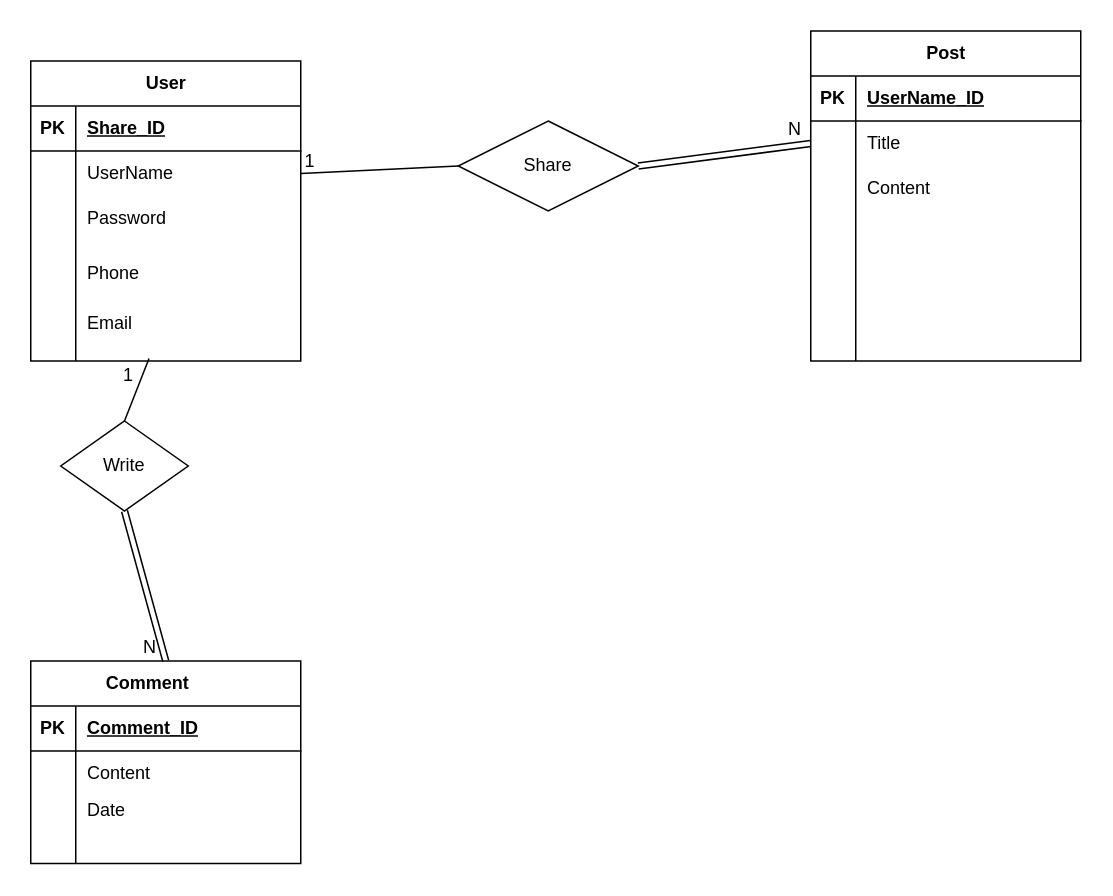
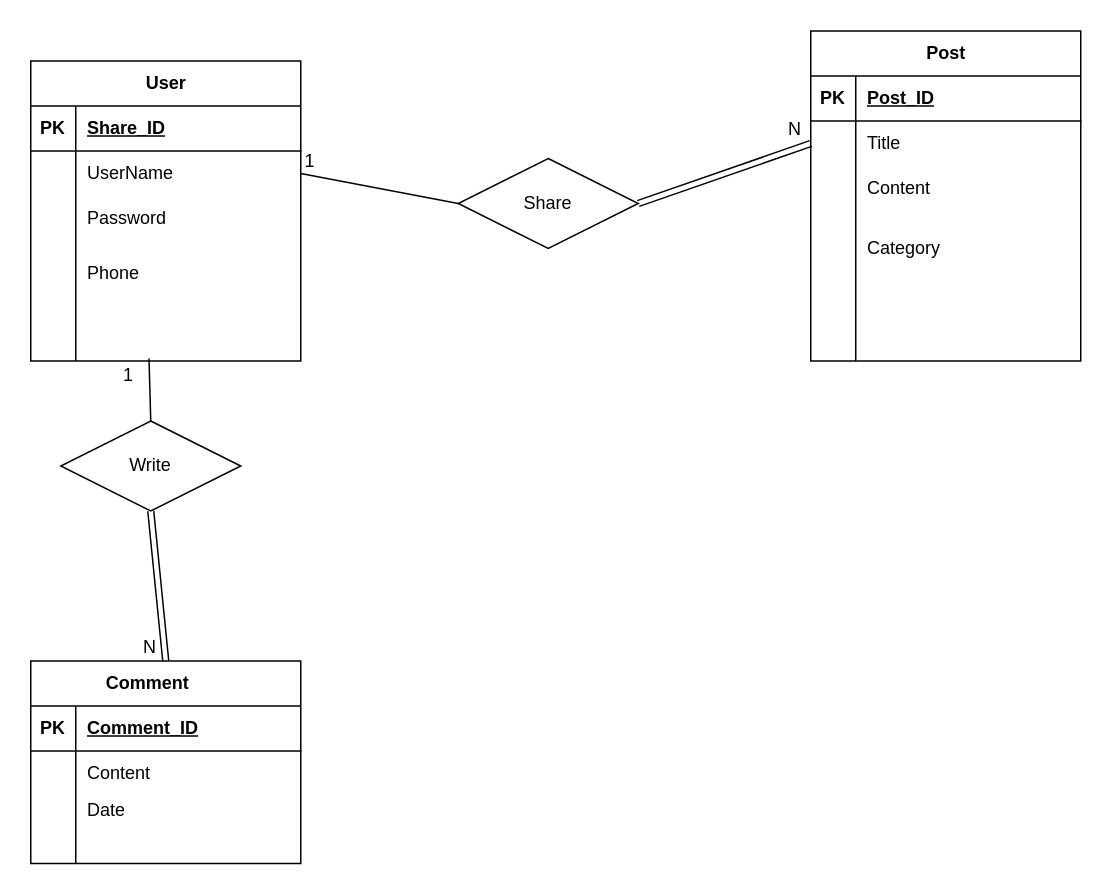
  <mxCell id="0" />
  <mxCell id="1" parent="0" />
  <mxCell id="2" value="User" style="shape=table;startSize=30;container=1;collapsible=1;childLayout=tableLayout;fixedRows=1;rowLines=0;fontStyle=1;align=center;resizeLast=1;html=1;" parent="1" vertex="1"><mxGeometry x="20" y="40" width="180" height="200" as="geometry" /></mxCell>
  <mxCell id="3" value="" style="shape=tableRow;horizontal=0;startSize=0;swimlaneHead=0;swimlaneBody=0;fillColor=none;collapsible=0;dropTarget=0;points=[[0,0.5],[1,0.5]];portConstraint=eastwest;top=0;left=0;right=0;bottom=1;" parent="2" vertex="1"><mxGeometry y="30" width="180" height="30" as="geometry" /></mxCell>
  <mxCell id="4" value="PK" style="shape=partialRectangle;connectable=0;fillColor=none;top=0;left=0;bottom=0;right=0;fontStyle=1;overflow=hidden;whiteSpace=wrap;html=1;" parent="3" vertex="1"><mxGeometry width="30" height="30" as="geometry"><mxRectangle width="30" height="30" as="alternateBounds" /></mxGeometry></mxCell>
  <mxCell id="5" value="Share_ID&lt;span style=&quot;white-space: pre;&quot;&gt;&#09;&lt;/span&gt;" style="shape=partialRectangle;connectable=0;fillColor=none;top=0;left=0;bottom=0;right=0;align=left;spacingLeft=6;fontStyle=5;overflow=hidden;whiteSpace=wrap;html=1;" parent="3" vertex="1"><mxGeometry x="30" width="150" height="30" as="geometry"><mxRectangle width="150" height="30" as="alternateBounds" /></mxGeometry></mxCell>
  <mxCell id="6" value="" style="shape=tableRow;horizontal=0;startSize=0;swimlaneHead=0;swimlaneBody=0;fillColor=none;collapsible=0;dropTarget=0;points=[[0,0.5],[1,0.5]];portConstraint=eastwest;top=0;left=0;right=0;bottom=0;" parent="2" vertex="1"><mxGeometry y="60" width="180" height="30" as="geometry" /></mxCell>
  <mxCell id="7" value="" style="shape=partialRectangle;connectable=0;fillColor=none;top=0;left=0;bottom=0;right=0;editable=1;overflow=hidden;whiteSpace=wrap;html=1;" parent="6" vertex="1"><mxGeometry width="30" height="30" as="geometry"><mxRectangle width="30" height="30" as="alternateBounds" /></mxGeometry></mxCell>
  <mxCell id="8" value="UserName&lt;span style=&quot;white-space: pre;&quot;&gt;&#09;&lt;/span&gt;" style="shape=partialRectangle;connectable=0;fillColor=none;top=0;left=0;bottom=0;right=0;align=left;spacingLeft=6;overflow=hidden;whiteSpace=wrap;html=1;" parent="6" vertex="1"><mxGeometry x="30" width="150" height="30" as="geometry"><mxRectangle width="150" height="30" as="alternateBounds" /></mxGeometry></mxCell>
  <mxCell id="9" value="" style="shape=tableRow;horizontal=0;startSize=0;swimlaneHead=0;swimlaneBody=0;fillColor=none;collapsible=0;dropTarget=0;points=[[0,0.5],[1,0.5]];portConstraint=eastwest;top=0;left=0;right=0;bottom=0;" parent="2" vertex="1"><mxGeometry y="90" width="180" height="30" as="geometry" /></mxCell>
  <mxCell id="10" value="" style="shape=partialRectangle;connectable=0;fillColor=none;top=0;left=0;bottom=0;right=0;editable=1;overflow=hidden;whiteSpace=wrap;html=1;" parent="9" vertex="1"><mxGeometry width="30" height="30" as="geometry"><mxRectangle width="30" height="30" as="alternateBounds" /></mxGeometry></mxCell>
  <mxCell id="11" value="Password" style="shape=partialRectangle;connectable=0;fillColor=none;top=0;left=0;bottom=0;right=0;align=left;spacingLeft=6;overflow=hidden;whiteSpace=wrap;html=1;" parent="9" vertex="1"><mxGeometry x="30" width="150" height="30" as="geometry"><mxRectangle width="150" height="30" as="alternateBounds" /></mxGeometry></mxCell>
  <mxCell id="12" value="" style="shape=tableRow;horizontal=0;startSize=0;swimlaneHead=0;swimlaneBody=0;fillColor=none;collapsible=0;dropTarget=0;points=[[0,0.5],[1,0.5]];portConstraint=eastwest;top=0;left=0;right=0;bottom=0;" parent="2" vertex="1"><mxGeometry y="120" width="180" height="80" as="geometry" /></mxCell>
  <mxCell id="13" value="" style="shape=partialRectangle;connectable=0;fillColor=none;top=0;left=0;bottom=0;right=0;editable=1;overflow=hidden;whiteSpace=wrap;html=1;" parent="12" vertex="1"><mxGeometry width="30" height="80" as="geometry"><mxRectangle width="30" height="80" as="alternateBounds" /></mxGeometry></mxCell>
  <mxCell id="14" value="" style="shape=partialRectangle;connectable=0;fillColor=none;top=0;left=0;bottom=0;right=0;align=left;spacingLeft=6;overflow=hidden;whiteSpace=wrap;html=1;" parent="12" vertex="1"><mxGeometry x="30" width="150" height="80" as="geometry"><mxRectangle width="150" height="80" as="alternateBounds" /></mxGeometry></mxCell>
  <mxCell id="15" value="Comment&lt;span style=&quot;white-space: pre;&quot;&gt;&#09;&lt;/span&gt;" style="shape=table;startSize=30;container=1;collapsible=1;childLayout=tableLayout;fixedRows=1;rowLines=0;fontStyle=1;align=center;resizeLast=1;html=1;" parent="1" vertex="1"><mxGeometry x="20" y="440" width="180" height="135" as="geometry" /></mxCell>
  <mxCell id="16" value="" style="shape=tableRow;horizontal=0;startSize=0;swimlaneHead=0;swimlaneBody=0;fillColor=none;collapsible=0;dropTarget=0;points=[[0,0.5],[1,0.5]];portConstraint=eastwest;top=0;left=0;right=0;bottom=1;" parent="15" vertex="1"><mxGeometry y="30" width="180" height="30" as="geometry" /></mxCell>
  <mxCell id="17" value="PK" style="shape=partialRectangle;connectable=0;fillColor=none;top=0;left=0;bottom=0;right=0;fontStyle=1;overflow=hidden;whiteSpace=wrap;html=1;" parent="16" vertex="1"><mxGeometry width="30" height="30" as="geometry"><mxRectangle width="30" height="30" as="alternateBounds" /></mxGeometry></mxCell>
  <mxCell id="18" value="Comment_ID" style="shape=partialRectangle;connectable=0;fillColor=none;top=0;left=0;bottom=0;right=0;align=left;spacingLeft=6;fontStyle=5;overflow=hidden;whiteSpace=wrap;html=1;" parent="16" vertex="1"><mxGeometry x="30" width="150" height="30" as="geometry"><mxRectangle width="150" height="30" as="alternateBounds" /></mxGeometry></mxCell>
  <mxCell id="19" value="" style="shape=tableRow;horizontal=0;startSize=0;swimlaneHead=0;swimlaneBody=0;fillColor=none;collapsible=0;dropTarget=0;points=[[0,0.5],[1,0.5]];portConstraint=eastwest;top=0;left=0;right=0;bottom=0;" parent="15" vertex="1"><mxGeometry y="60" width="180" height="30" as="geometry" /></mxCell>
  <mxCell id="20" value="" style="shape=partialRectangle;connectable=0;fillColor=none;top=0;left=0;bottom=0;right=0;editable=1;overflow=hidden;whiteSpace=wrap;html=1;" parent="19" vertex="1"><mxGeometry width="30" height="30" as="geometry"><mxRectangle width="30" height="30" as="alternateBounds" /></mxGeometry></mxCell>
  <mxCell id="21" value="Content" style="shape=partialRectangle;connectable=0;fillColor=none;top=0;left=0;bottom=0;right=0;align=left;spacingLeft=6;overflow=hidden;whiteSpace=wrap;html=1;" parent="19" vertex="1"><mxGeometry x="30" width="150" height="30" as="geometry"><mxRectangle width="150" height="30" as="alternateBounds" /></mxGeometry></mxCell>
  <mxCell id="22" value="" style="shape=tableRow;horizontal=0;startSize=0;swimlaneHead=0;swimlaneBody=0;fillColor=none;collapsible=0;dropTarget=0;points=[[0,0.5],[1,0.5]];portConstraint=eastwest;top=0;left=0;right=0;bottom=0;" parent="15" vertex="1"><mxGeometry y="90" width="180" height="20" as="geometry" /></mxCell>
  <mxCell id="23" value="" style="shape=partialRectangle;connectable=0;fillColor=none;top=0;left=0;bottom=0;right=0;editable=1;overflow=hidden;whiteSpace=wrap;html=1;" parent="22" vertex="1"><mxGeometry width="30" height="20" as="geometry"><mxRectangle width="30" height="20" as="alternateBounds" /></mxGeometry></mxCell>
  <mxCell id="24" value="Date" style="shape=partialRectangle;connectable=0;fillColor=none;top=0;left=0;bottom=0;right=0;align=left;spacingLeft=6;overflow=hidden;whiteSpace=wrap;html=1;" parent="22" vertex="1"><mxGeometry x="30" width="150" height="20" as="geometry"><mxRectangle width="150" height="20" as="alternateBounds" /></mxGeometry></mxCell>
  <mxCell id="25" value="" style="shape=tableRow;horizontal=0;startSize=0;swimlaneHead=0;swimlaneBody=0;fillColor=none;collapsible=0;dropTarget=0;points=[[0,0.5],[1,0.5]];portConstraint=eastwest;top=0;left=0;right=0;bottom=0;" parent="15" vertex="1"><mxGeometry y="110" width="180" height="25" as="geometry" /></mxCell>
  <mxCell id="26" value="" style="shape=partialRectangle;connectable=0;fillColor=none;top=0;left=0;bottom=0;right=0;editable=1;overflow=hidden;whiteSpace=wrap;html=1;" parent="25" vertex="1"><mxGeometry width="30" height="25" as="geometry"><mxRectangle width="30" height="25" as="alternateBounds" /></mxGeometry></mxCell>
  <mxCell id="27" value="" style="shape=partialRectangle;connectable=0;fillColor=none;top=0;left=0;bottom=0;right=0;align=left;spacingLeft=6;overflow=hidden;whiteSpace=wrap;html=1;" parent="25" vertex="1"><mxGeometry x="30" width="150" height="25" as="geometry"><mxRectangle width="150" height="25" as="alternateBounds" /></mxGeometry></mxCell>
  <mxCell id="28" value="Post" style="shape=table;startSize=30;container=1;collapsible=1;childLayout=tableLayout;fixedRows=1;rowLines=0;fontStyle=1;align=center;resizeLast=1;html=1;" parent="1" vertex="1"><mxGeometry x="540" y="20" width="180" height="220" as="geometry" /></mxCell>
  <mxCell id="29" value="" style="shape=tableRow;horizontal=0;startSize=0;swimlaneHead=0;swimlaneBody=0;fillColor=none;collapsible=0;dropTarget=0;points=[[0,0.5],[1,0.5]];portConstraint=eastwest;top=0;left=0;right=0;bottom=1;" parent="28" vertex="1"><mxGeometry y="30" width="180" height="30" as="geometry" /></mxCell>
  <mxCell id="30" value="PK" style="shape=partialRectangle;connectable=0;fillColor=none;top=0;left=0;bottom=0;right=0;fontStyle=1;overflow=hidden;whiteSpace=wrap;html=1;" parent="29" vertex="1"><mxGeometry width="30" height="30" as="geometry"><mxRectangle width="30" height="30" as="alternateBounds" /></mxGeometry></mxCell>
- <mxCell id="31" value="UserName_ID" style="shape=partialRectangle;connectable=0;fillColor=none;top=0;left=0;bottom=0;right=0;align=left;spacingLeft=6;fontStyle=5;overflow=hidden;whiteSpace=wrap;html=1;" parent="29" vertex="1"><mxGeometry x="30" width="150" height="30" as="geometry"><mxRectangle width="150" height="30" as="alternateBounds" /></mxGeometry></mxCell>
+ <mxCell id="31" value="Post_ID" style="shape=partialRectangle;connectable=0;fillColor=none;top=0;left=0;bottom=0;right=0;align=left;spacingLeft=6;fontStyle=5;overflow=hidden;whiteSpace=wrap;html=1;" parent="29" vertex="1"><mxGeometry x="30" width="150" height="30" as="geometry"><mxRectangle width="150" height="30" as="alternateBounds" /></mxGeometry></mxCell>
  <mxCell id="32" value="" style="shape=tableRow;horizontal=0;startSize=0;swimlaneHead=0;swimlaneBody=0;fillColor=none;collapsible=0;dropTarget=0;points=[[0,0.5],[1,0.5]];portConstraint=eastwest;top=0;left=0;right=0;bottom=0;" parent="28" vertex="1"><mxGeometry y="60" width="180" height="30" as="geometry" /></mxCell>
  <mxCell id="33" value="" style="shape=partialRectangle;connectable=0;fillColor=none;top=0;left=0;bottom=0;right=0;editable=1;overflow=hidden;whiteSpace=wrap;html=1;" parent="32" vertex="1"><mxGeometry width="30" height="30" as="geometry"><mxRectangle width="30" height="30" as="alternateBounds" /></mxGeometry></mxCell>
  <mxCell id="34" value="Title&lt;span style=&quot;white-space: pre;&quot;&gt;&#09;&lt;/span&gt;" style="shape=partialRectangle;connectable=0;fillColor=none;top=0;left=0;bottom=0;right=0;align=left;spacingLeft=6;overflow=hidden;whiteSpace=wrap;html=1;" parent="32" vertex="1"><mxGeometry x="30" width="150" height="30" as="geometry"><mxRectangle width="150" height="30" as="alternateBounds" /></mxGeometry></mxCell>
  <mxCell id="35" value="" style="shape=tableRow;horizontal=0;startSize=0;swimlaneHead=0;swimlaneBody=0;fillColor=none;collapsible=0;dropTarget=0;points=[[0,0.5],[1,0.5]];portConstraint=eastwest;top=0;left=0;right=0;bottom=0;" parent="28" vertex="1"><mxGeometry y="90" width="180" height="30" as="geometry" /></mxCell>
  <mxCell id="36" value="" style="shape=partialRectangle;connectable=0;fillColor=none;top=0;left=0;bottom=0;right=0;editable=1;overflow=hidden;whiteSpace=wrap;html=1;" parent="35" vertex="1"><mxGeometry width="30" height="30" as="geometry"><mxRectangle width="30" height="30" as="alternateBounds" /></mxGeometry></mxCell>
  <mxCell id="37" value="Content" style="shape=partialRectangle;connectable=0;fillColor=none;top=0;left=0;bottom=0;right=0;align=left;spacingLeft=6;overflow=hidden;whiteSpace=wrap;html=1;" parent="35" vertex="1"><mxGeometry x="30" width="150" height="30" as="geometry"><mxRectangle width="150" height="30" as="alternateBounds" /></mxGeometry></mxCell>
  <mxCell id="38" value="" style="shape=tableRow;horizontal=0;startSize=0;swimlaneHead=0;swimlaneBody=0;fillColor=none;collapsible=0;dropTarget=0;points=[[0,0.5],[1,0.5]];portConstraint=eastwest;top=0;left=0;right=0;bottom=0;" parent="28" vertex="1"><mxGeometry y="120" width="180" height="100" as="geometry" /></mxCell>
  <mxCell id="39" value="" style="shape=partialRectangle;connectable=0;fillColor=none;top=0;left=0;bottom=0;right=0;editable=1;overflow=hidden;whiteSpace=wrap;html=1;" parent="38" vertex="1"><mxGeometry width="30" height="100" as="geometry"><mxRectangle width="30" height="100" as="alternateBounds" /></mxGeometry></mxCell>
  <mxCell id="40" value="" style="shape=partialRectangle;connectable=0;fillColor=none;top=0;left=0;bottom=0;right=0;align=left;spacingLeft=6;overflow=hidden;whiteSpace=wrap;html=1;" parent="38" vertex="1"><mxGeometry x="30" width="150" height="100" as="geometry"><mxRectangle width="150" height="100" as="alternateBounds" /></mxGeometry></mxCell>
- <mxCell id="41" value="Write" style="shape=rhombus;perimeter=rhombusPerimeter;whiteSpace=wrap;html=1;align=center;" parent="1" vertex="1"><mxGeometry x="40" y="280" width="85" height="60" as="geometry" /></mxCell>
+ <mxCell id="41" value="Write" style="shape=rhombus;perimeter=rhombusPerimeter;whiteSpace=wrap;html=1;align=center;" parent="1" vertex="1"><mxGeometry x="40" y="280" width="120" height="60" as="geometry" /></mxCell>
  <mxCell id="42" value="" style="endArrow=none;html=1;rounded=0;exitX=0.438;exitY=0.98;exitDx=0;exitDy=0;exitPerimeter=0;entryX=0.5;entryY=0;entryDx=0;entryDy=0;" parent="1" source="12" target="41" edge="1"><mxGeometry relative="1" as="geometry"><mxPoint x="60" y="240" as="sourcePoint" /><mxPoint x="220" y="240" as="targetPoint" /></mxGeometry></mxCell>
  <mxCell id="43" value="1" style="resizable=0;html=1;whiteSpace=wrap;align=left;verticalAlign=bottom;" parent="42" connectable="0" vertex="1"><mxGeometry x="-1" relative="1" as="geometry"><mxPoint x="-19" y="20" as="offset" /></mxGeometry></mxCell>
  <mxCell id="44" value="" style="shape=link;html=1;rounded=0;exitX=0.5;exitY=1;exitDx=0;exitDy=0;entryX=0.5;entryY=0;entryDx=0;entryDy=0;" parent="1" source="41" target="15" edge="1"><mxGeometry relative="1" as="geometry"><mxPoint x="110" y="384.5" as="sourcePoint" /><mxPoint x="270" y="384.5" as="targetPoint" /></mxGeometry></mxCell>
  <mxCell id="45" value="N" style="resizable=0;html=1;whiteSpace=wrap;align=right;verticalAlign=bottom;" parent="44" connectable="0" vertex="1"><mxGeometry x="1" relative="1" as="geometry"><mxPoint x="-5" y="-1" as="offset" /></mxGeometry></mxCell>
- <mxCell id="46" value="Share" style="shape=rhombus;perimeter=rhombusPerimeter;whiteSpace=wrap;html=1;align=center;" parent="1" vertex="1"><mxGeometry x="305" y="80" width="120" height="60" as="geometry" /></mxCell>
+ <mxCell id="46" value="Share" style="shape=rhombus;perimeter=rhombusPerimeter;whiteSpace=wrap;html=1;align=center;" parent="1" vertex="1"><mxGeometry x="305" y="105" width="120" height="60" as="geometry" /></mxCell>
  <mxCell id="47" value="" style="endArrow=none;html=1;rounded=0;exitX=1;exitY=0.5;exitDx=0;exitDy=0;entryX=0;entryY=0.5;entryDx=0;entryDy=0;" parent="1" source="6" target="46" edge="1"><mxGeometry relative="1" as="geometry"><mxPoint x="240" y="130" as="sourcePoint" /><mxPoint x="241" y="230" as="targetPoint" /></mxGeometry></mxCell>
  <mxCell id="48" value="1" style="resizable=0;html=1;whiteSpace=wrap;align=left;verticalAlign=bottom;" parent="47" connectable="0" vertex="1"><mxGeometry x="-1" relative="1" as="geometry"><mxPoint x="1" as="offset" /></mxGeometry></mxCell>
  <mxCell id="49" value="" style="shape=link;html=1;rounded=0;exitX=1;exitY=0.5;exitDx=0;exitDy=0;entryX=0;entryY=0.5;entryDx=0;entryDy=0;" parent="1" source="46" target="32" edge="1"><mxGeometry relative="1" as="geometry"><mxPoint x="490" y="110" as="sourcePoint" /><mxPoint x="490" y="210" as="targetPoint" /></mxGeometry></mxCell>
  <mxCell id="50" value="N" style="resizable=0;html=1;whiteSpace=wrap;align=right;verticalAlign=bottom;" parent="49" connectable="0" vertex="1"><mxGeometry x="1" relative="1" as="geometry"><mxPoint x="-5" y="-1" as="offset" /></mxGeometry></mxCell>
  <mxCell id="51" value="" style="shape=tableRow;horizontal=0;startSize=0;swimlaneHead=0;swimlaneBody=0;fillColor=none;collapsible=0;dropTarget=0;points=[[0,0.5],[1,0.5]];portConstraint=eastwest;top=0;left=0;right=0;bottom=0;" vertex="1" parent="1"><mxGeometry x="20" y="160" width="180" height="30" as="geometry" /></mxCell>
  <mxCell id="52" value="" style="shape=partialRectangle;connectable=0;fillColor=none;top=0;left=0;bottom=0;right=0;editable=1;overflow=hidden;whiteSpace=wrap;html=1;" vertex="1" parent="51"><mxGeometry width="30" height="30" as="geometry"><mxRectangle width="30" height="30" as="alternateBounds" /></mxGeometry></mxCell>
  <mxCell id="53" value="Phone" style="shape=partialRectangle;connectable=0;fillColor=none;top=0;left=0;bottom=0;right=0;align=left;spacingLeft=6;overflow=hidden;whiteSpace=wrap;html=1;" vertex="1" parent="51"><mxGeometry x="30" y="7" width="150" height="30" as="geometry"><mxRectangle width="150" height="30" as="alternateBounds" /></mxGeometry></mxCell>
- <mxCell id="54" value="Email" style="shape=partialRectangle;connectable=0;fillColor=none;top=0;left=0;bottom=0;right=0;align=left;spacingLeft=6;overflow=hidden;whiteSpace=wrap;html=1;" vertex="1" parent="1"><mxGeometry x="50" y="200" width="150" height="30" as="geometry"><mxRectangle width="150" height="30" as="alternateBounds" /></mxGeometry></mxCell>
+ <mxCell id="55" value="Category" style="shape=partialRectangle;connectable=0;fillColor=none;top=0;left=0;bottom=0;right=0;align=left;spacingLeft=6;overflow=hidden;whiteSpace=wrap;html=1;" vertex="1" parent="1"><mxGeometry x="570" y="150" width="150" height="30" as="geometry"><mxRectangle width="150" height="30" as="alternateBounds" /></mxGeometry></mxCell>
